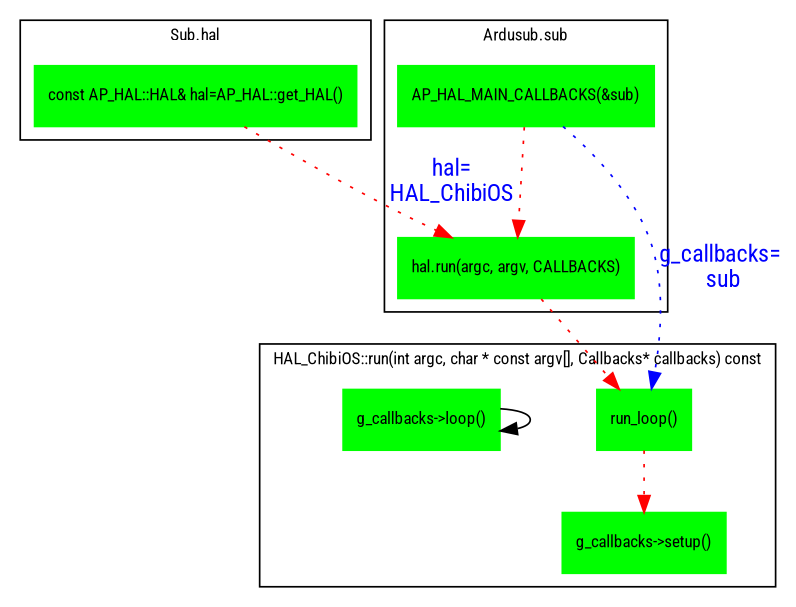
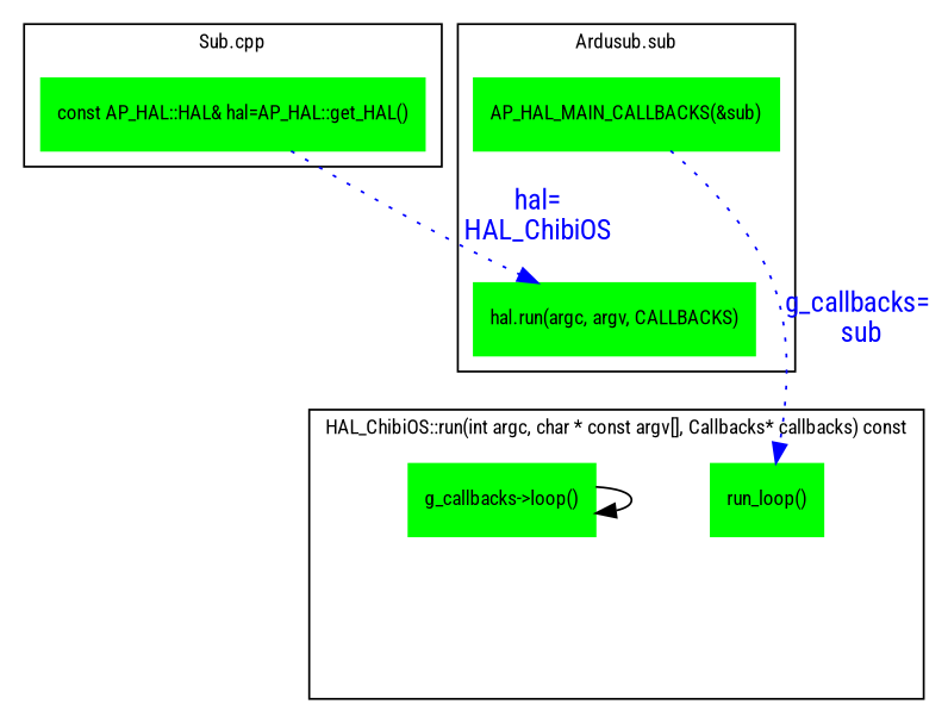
  digraph {
    compound=true
    fontname="Roboto Condensed"
    fontsize=10
    node [color=green fontname="Roboto Condensed" fontsize=10 shape=box style=filled]
    edge [color=red fontname="Roboto Condensed" style=dotted]
    n1 [label="const AP_HAL::HAL& hal=AP_HAL::get_HAL()"]
    n2 [label="AP_HAL_MAIN_CALLBACKS(&sub)"]
    n3 [label="hal.run(argc, argv, CALLBACKS)"]
    n4 [label="run_loop()"]
-   n5 [label="g_callbacks->setup()"]
    n6 [label="g_callbacks->loop()"]
    subgraph cluster_1 {
-     label="Sub.hal"
+     label="Sub.cpp"
      n1
    }
    subgraph cluster_2 {
      label="Ardusub.sub"
      n2
      n3
    }
    subgraph cluster_3 {
      label="HAL_ChibiOS::run(int argc, char * const argv[], Callbacks* callbacks) const"
      n4
-     n5
      n6
    }
-   n1 -> n3 [fontcolor=blue label="hal=\nHAL_ChibiOS"]
-   n2 -> n3
+   n1 -> n3 [color=blue fontcolor=blue label="hal=\nHAL_ChibiOS"]
    n2 -> n4 [color=blue fontcolor=blue label="g_callbacks=\n sub"]
-   n3 -> n4
-   n4 -> n5
    n6 -> n6 [color=black style=line]
  }
